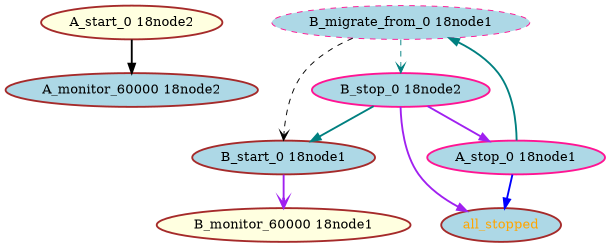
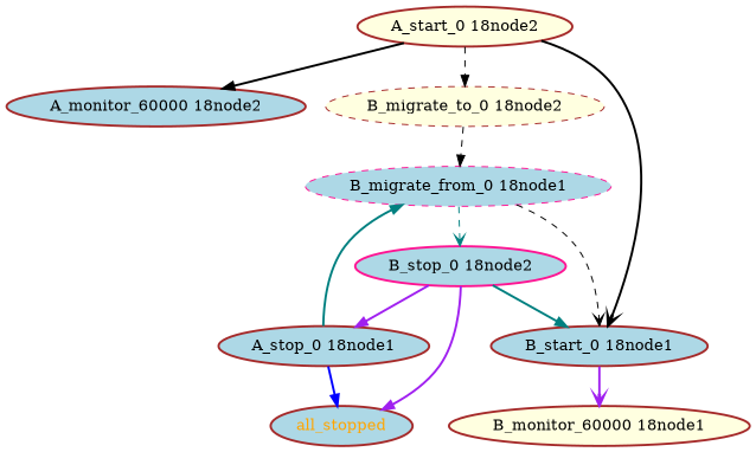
  digraph {
    node [color=brown fillcolor=lightblue fontcolor=black style="bold,filled"]
    edge [arrowhead=normal color=black style=bold]
    "A_start_0 18node2" [fillcolor=lightyellow]
    "A_monitor_60000 18node2"
+   "B_migrate_to_0 18node2" [fillcolor=lightyellow style="dashed,filled"]
    "B_start_0 18node1"
    "B_migrate_from_0 18node1" [color=deeppink style="dashed,filled"]
    "B_monitor_60000 18node1" [fillcolor=lightyellow]
    "B_stop_0 18node2" [color=deeppink]
-   "A_stop_0 18node1" [color=deeppink]
+   "A_stop_0 18node1"
    all_stopped [fontcolor=orange]
    "A_start_0 18node2" -> "A_monitor_60000 18node2"
+   "A_start_0 18node2" -> "B_migrate_to_0 18node2" [style=dashed]
+   "A_start_0 18node2" -> "B_start_0 18node1" [arrowhead=vee]
+   "B_migrate_to_0 18node2" -> "B_migrate_from_0 18node1" [style=dashed]
    "B_start_0 18node1" -> "B_monitor_60000 18node1" [arrowhead=vee color=purple]
    "B_migrate_from_0 18node1" -> "B_start_0 18node1" [arrowhead=vee style=dashed]
    "B_migrate_from_0 18node1" -> "B_stop_0 18node2" [arrowhead=vee color=teal style=dashed]
    "B_stop_0 18node2" -> "B_start_0 18node1" [color=teal]
    "B_stop_0 18node2" -> "A_stop_0 18node1" [color=purple]
    "B_stop_0 18node2" -> all_stopped [color=purple]
    "A_stop_0 18node1" -> "B_migrate_from_0 18node1" [color=teal]
    "A_stop_0 18node1" -> all_stopped [color=blue]
  }
